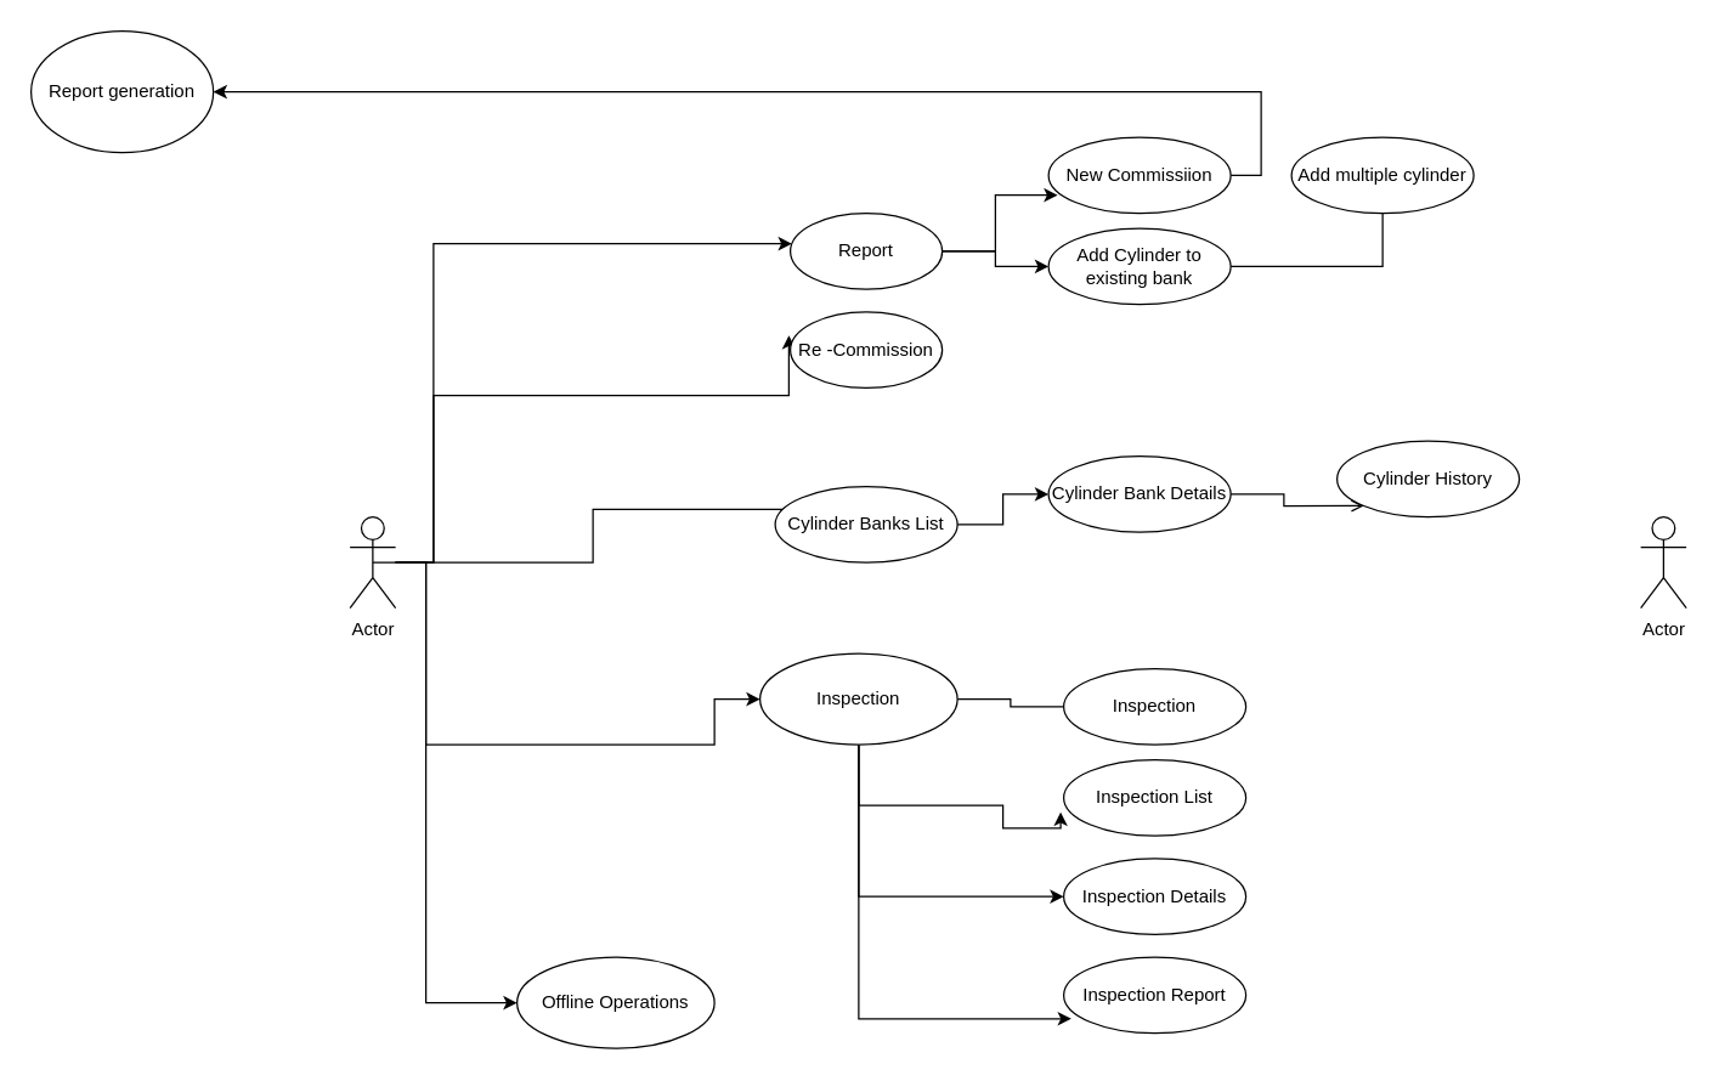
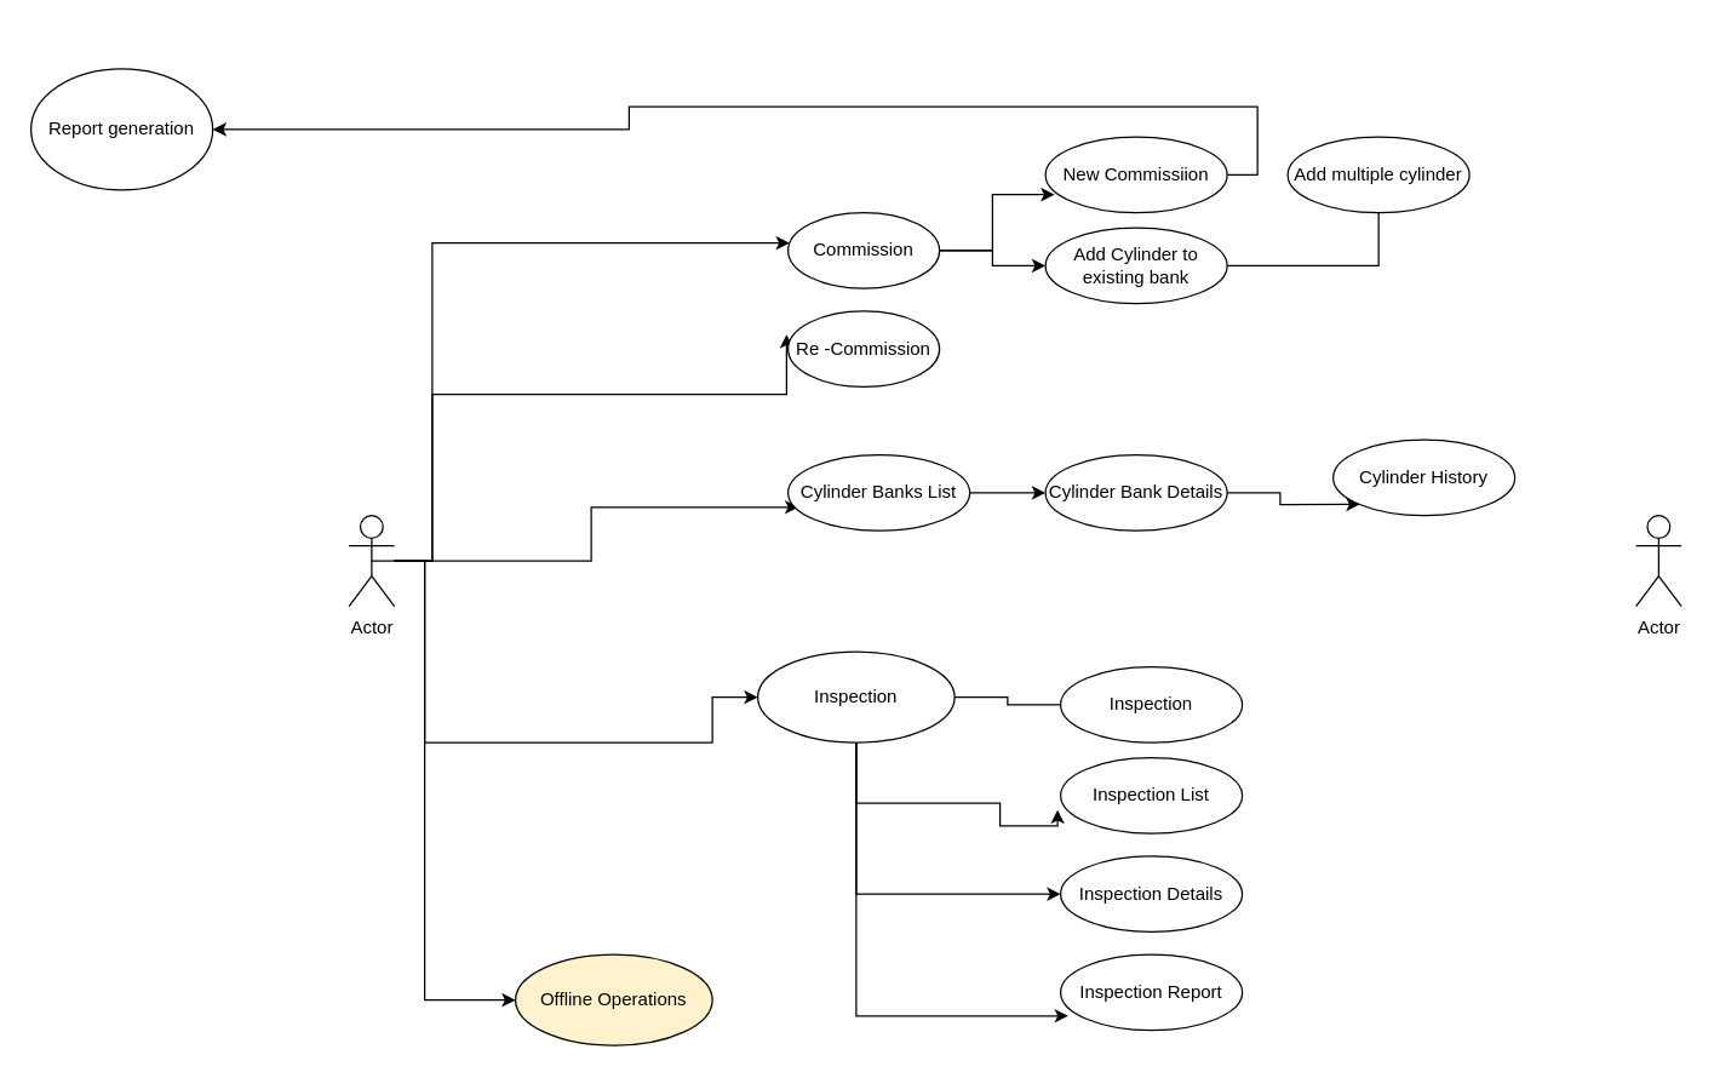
  <mxCell id="0" />
  <mxCell id="1" parent="0" />
  <mxCell id="2" style="edgeStyle=orthogonalEdgeStyle;rounded=0;orthogonalLoop=1;jettySize=auto;html=1;exitX=0.5;exitY=0.5;exitDx=0;exitDy=0;exitPerimeter=0;" edge="1" parent="1" source="7" target="10"><mxGeometry relative="1" as="geometry"><mxPoint x="460" y="370" as="sourcePoint" /><Array as="points"><mxPoint x="285" y="370" /><mxPoint x="285" y="160" /></Array></mxGeometry></mxCell>
  <mxCell id="3" style="edgeStyle=orthogonalEdgeStyle;rounded=0;orthogonalLoop=1;jettySize=auto;html=1;" edge="1" parent="1" source="7" target="18"><mxGeometry relative="1" as="geometry"><Array as="points"><mxPoint x="280" y="370" /><mxPoint x="280" y="490" /><mxPoint x="470" y="490" /><mxPoint x="470" y="460" /></Array></mxGeometry></mxCell>
  <mxCell id="4" style="edgeStyle=orthogonalEdgeStyle;rounded=0;orthogonalLoop=1;jettySize=auto;html=1;entryX=-0.01;entryY=0.31;entryDx=0;entryDy=0;entryPerimeter=0;" edge="1" parent="1" source="7" target="26"><mxGeometry relative="1" as="geometry"><Array as="points"><mxPoint x="285" y="370" /><mxPoint x="285" y="260" /><mxPoint x="519" y="260" /></Array></mxGeometry></mxCell>
  <mxCell id="5" style="edgeStyle=orthogonalEdgeStyle;rounded=0;orthogonalLoop=1;jettySize=auto;html=1;entryX=0.058;entryY=0.69;entryDx=0;entryDy=0;entryPerimeter=0;" edge="1" parent="1" source="7" target="23"><mxGeometry relative="1" as="geometry"><Array as="points"><mxPoint x="390" y="370" /><mxPoint x="390" y="335" /></Array></mxGeometry></mxCell>
  <mxCell id="6" style="edgeStyle=orthogonalEdgeStyle;rounded=0;orthogonalLoop=1;jettySize=auto;html=1;entryX=0;entryY=0.5;entryDx=0;entryDy=0;" edge="1" parent="1" source="7" target="32"><mxGeometry relative="1" as="geometry"><Array as="points"><mxPoint x="280" y="370" /><mxPoint x="280" y="660" /></Array></mxGeometry></mxCell>
  <mxCell id="7" value="Actor" style="shape=umlActor;verticalLabelPosition=bottom;verticalAlign=top;html=1;outlineConnect=0;" vertex="1" parent="1"><mxGeometry y="340" width="30" height="60" as="geometry" x="230" /></mxCell>
  <mxCell id="8" style="edgeStyle=orthogonalEdgeStyle;rounded=0;orthogonalLoop=1;jettySize=auto;html=1;entryX=0.05;entryY=0.76;entryDx=0;entryDy=0;entryPerimeter=0;" edge="1" parent="1" source="10" target="13"><mxGeometry relative="1" as="geometry" /></mxCell>
  <mxCell id="9" style="edgeStyle=orthogonalEdgeStyle;rounded=0;orthogonalLoop=1;jettySize=auto;html=1;" edge="1" parent="1" source="10" target="21"><mxGeometry relative="1" as="geometry" /></mxCell>
- <mxCell id="10" value="Report" style="ellipse;whiteSpace=wrap;html=1;" vertex="1" parent="1"><mxGeometry x="520" y="140" width="100" height="50" as="geometry" /></mxCell>
+ <mxCell id="10" value="Commission" style="ellipse;whiteSpace=wrap;html=1;" vertex="1" parent="1"><mxGeometry x="520" y="140" width="100" height="50" as="geometry" /></mxCell>
  <mxCell id="11" value="Actor" style="shape=umlActor;verticalLabelPosition=bottom;verticalAlign=top;html=1;outlineConnect=0;" vertex="1" parent="1"><mxGeometry x="1080" y="340" width="30" height="60" as="geometry" /></mxCell>
  <mxCell id="12" style="edgeStyle=orthogonalEdgeStyle;rounded=0;orthogonalLoop=1;jettySize=auto;html=1;exitX=1;exitY=0.5;exitDx=0;exitDy=0;" edge="1" parent="1" source="13" target="19"><mxGeometry relative="1" as="geometry" /></mxCell>
  <mxCell id="13" value="New Commissiion" style="ellipse;whiteSpace=wrap;html=1;" vertex="1" parent="1"><mxGeometry x="690" y="90" width="120" height="50" as="geometry" /></mxCell>
  <mxCell id="14" style="edgeStyle=orthogonalEdgeStyle;rounded=0;orthogonalLoop=1;jettySize=auto;html=1;entryX=0;entryY=1;entryDx=0;entryDy=0;" edge="1" parent="1" source="18" target="27"><mxGeometry relative="1" as="geometry"><Array as="points"><mxPoint x="665" y="460" /><mxPoint x="665" y="465" /><mxPoint x="718" y="465" /></Array></mxGeometry></mxCell>
  <mxCell id="15" style="edgeStyle=orthogonalEdgeStyle;rounded=0;orthogonalLoop=1;jettySize=auto;html=1;entryX=-0.017;entryY=0.69;entryDx=0;entryDy=0;entryPerimeter=0;" edge="1" parent="1" source="18" target="28"><mxGeometry relative="1" as="geometry"><Array as="points"><mxPoint x="565" y="530" /><mxPoint x="660" y="530" /><mxPoint x="660" y="545" /></Array></mxGeometry></mxCell>
  <mxCell id="16" style="edgeStyle=orthogonalEdgeStyle;rounded=0;orthogonalLoop=1;jettySize=auto;html=1;entryX=0;entryY=0.5;entryDx=0;entryDy=0;" edge="1" parent="1" source="18" target="29"><mxGeometry relative="1" as="geometry"><Array as="points"><mxPoint x="565" y="590" /></Array></mxGeometry></mxCell>
  <mxCell id="17" style="edgeStyle=orthogonalEdgeStyle;rounded=0;orthogonalLoop=1;jettySize=auto;html=1;entryX=0.042;entryY=0.81;entryDx=0;entryDy=0;entryPerimeter=0;" edge="1" parent="1" source="18" target="30"><mxGeometry relative="1" as="geometry"><Array as="points"><mxPoint x="565" y="671" /></Array></mxGeometry></mxCell>
  <mxCell id="18" value="Inspection" style="ellipse;whiteSpace=wrap;html=1;" vertex="1" parent="1"><mxGeometry x="500" y="430" width="130" height="60" as="geometry" /></mxCell>
- <mxCell id="19" value="Report generation" style="ellipse;whiteSpace=wrap;html=1;" vertex="1" parent="1"><mxGeometry x="20" y="20" width="120" height="80" as="geometry" /></mxCell>
+ <mxCell id="19" value="Report generation" style="ellipse;whiteSpace=wrap;html=1;" vertex="1" parent="1"><mxGeometry x="20" y="45" width="120" height="80" as="geometry" /></mxCell>
  <mxCell id="20" style="edgeStyle=orthogonalEdgeStyle;rounded=0;orthogonalLoop=1;jettySize=auto;html=1;endArrow=none;" edge="1" parent="1" source="21" target="33"><mxGeometry relative="1" as="geometry" /></mxCell>
  <mxCell id="21" value="Add Cylinder to existing bank" style="ellipse;whiteSpace=wrap;html=1;" vertex="1" parent="1"><mxGeometry x="690" y="150" width="120" height="50" as="geometry" /></mxCell>
  <mxCell id="22" style="edgeStyle=orthogonalEdgeStyle;rounded=0;orthogonalLoop=1;jettySize=auto;html=1;exitX=1;exitY=0.5;exitDx=0;exitDy=0;entryX=0;entryY=0.5;entryDx=0;entryDy=0;" edge="1" parent="1" source="23" target="25"><mxGeometry relative="1" as="geometry" /></mxCell>
- <mxCell id="23" value="Cylinder Banks List" style="ellipse;whiteSpace=wrap;html=1;" vertex="1" parent="1"><mxGeometry x="510" y="320" width="120" height="50" as="geometry" /></mxCell>
- <mxCell id="24" style="edgeStyle=orthogonalEdgeStyle;rounded=0;orthogonalLoop=1;jettySize=auto;html=1;entryX=0;entryY=1;entryDx=0;entryDy=0;endArrow=open;" edge="1" parent="1" source="25" target="31"><mxGeometry relative="1" as="geometry" /></mxCell>
+ <mxCell id="23" value="Cylinder Banks List" style="ellipse;whiteSpace=wrap;html=1;" vertex="1" parent="1"><mxGeometry x="520" y="300" width="120" height="50" as="geometry" /></mxCell>
+ <mxCell id="24" style="edgeStyle=orthogonalEdgeStyle;rounded=0;orthogonalLoop=1;jettySize=auto;html=1;entryX=0;entryY=1;entryDx=0;entryDy=0;" edge="1" parent="1" source="25" target="31"><mxGeometry relative="1" as="geometry" /></mxCell>
  <mxCell id="25" value="Cylinder Bank Details" style="ellipse;whiteSpace=wrap;html=1;" vertex="1" parent="1"><mxGeometry x="690" y="300" width="120" height="50" as="geometry" /></mxCell>
  <mxCell id="26" value="Re -Commission" style="ellipse;whiteSpace=wrap;html=1;" vertex="1" parent="1"><mxGeometry x="520" y="205" width="100" height="50" as="geometry" /></mxCell>
  <mxCell id="27" value="Inspection" style="ellipse;whiteSpace=wrap;html=1;" vertex="1" parent="1"><mxGeometry x="700" y="440" width="120" height="50" as="geometry" /></mxCell>
  <mxCell id="28" value="Inspection List" style="ellipse;whiteSpace=wrap;html=1;" vertex="1" parent="1"><mxGeometry x="700" y="500" width="120" height="50" as="geometry" /></mxCell>
  <mxCell id="29" value="Inspection Details" style="ellipse;whiteSpace=wrap;html=1;" vertex="1" parent="1"><mxGeometry x="700" y="565" width="120" height="50" as="geometry" /></mxCell>
  <mxCell id="30" value="Inspection Report" style="ellipse;whiteSpace=wrap;html=1;" vertex="1" parent="1"><mxGeometry x="700" y="630" width="120" height="50" as="geometry" /></mxCell>
  <mxCell id="31" value="Cylinder History" style="ellipse;whiteSpace=wrap;html=1;" vertex="1" parent="1"><mxGeometry x="880" y="290" width="120" height="50" as="geometry" /></mxCell>
- <mxCell id="32" value="Offline Operations" style="ellipse;whiteSpace=wrap;html=1;" vertex="1" parent="1"><mxGeometry x="340" y="630" width="130" height="60" as="geometry" /></mxCell>
+ <mxCell id="32" value="Offline Operations" style="ellipse;whiteSpace=wrap;html=1;fillColor=#fff2cc;" vertex="1" parent="1"><mxGeometry x="340" y="630" width="130" height="60" as="geometry" /></mxCell>
  <mxCell id="33" value="Add multiple cylinder" style="ellipse;whiteSpace=wrap;html=1;" vertex="1" parent="1"><mxGeometry x="850" y="90" width="120" height="50" as="geometry" /></mxCell>
